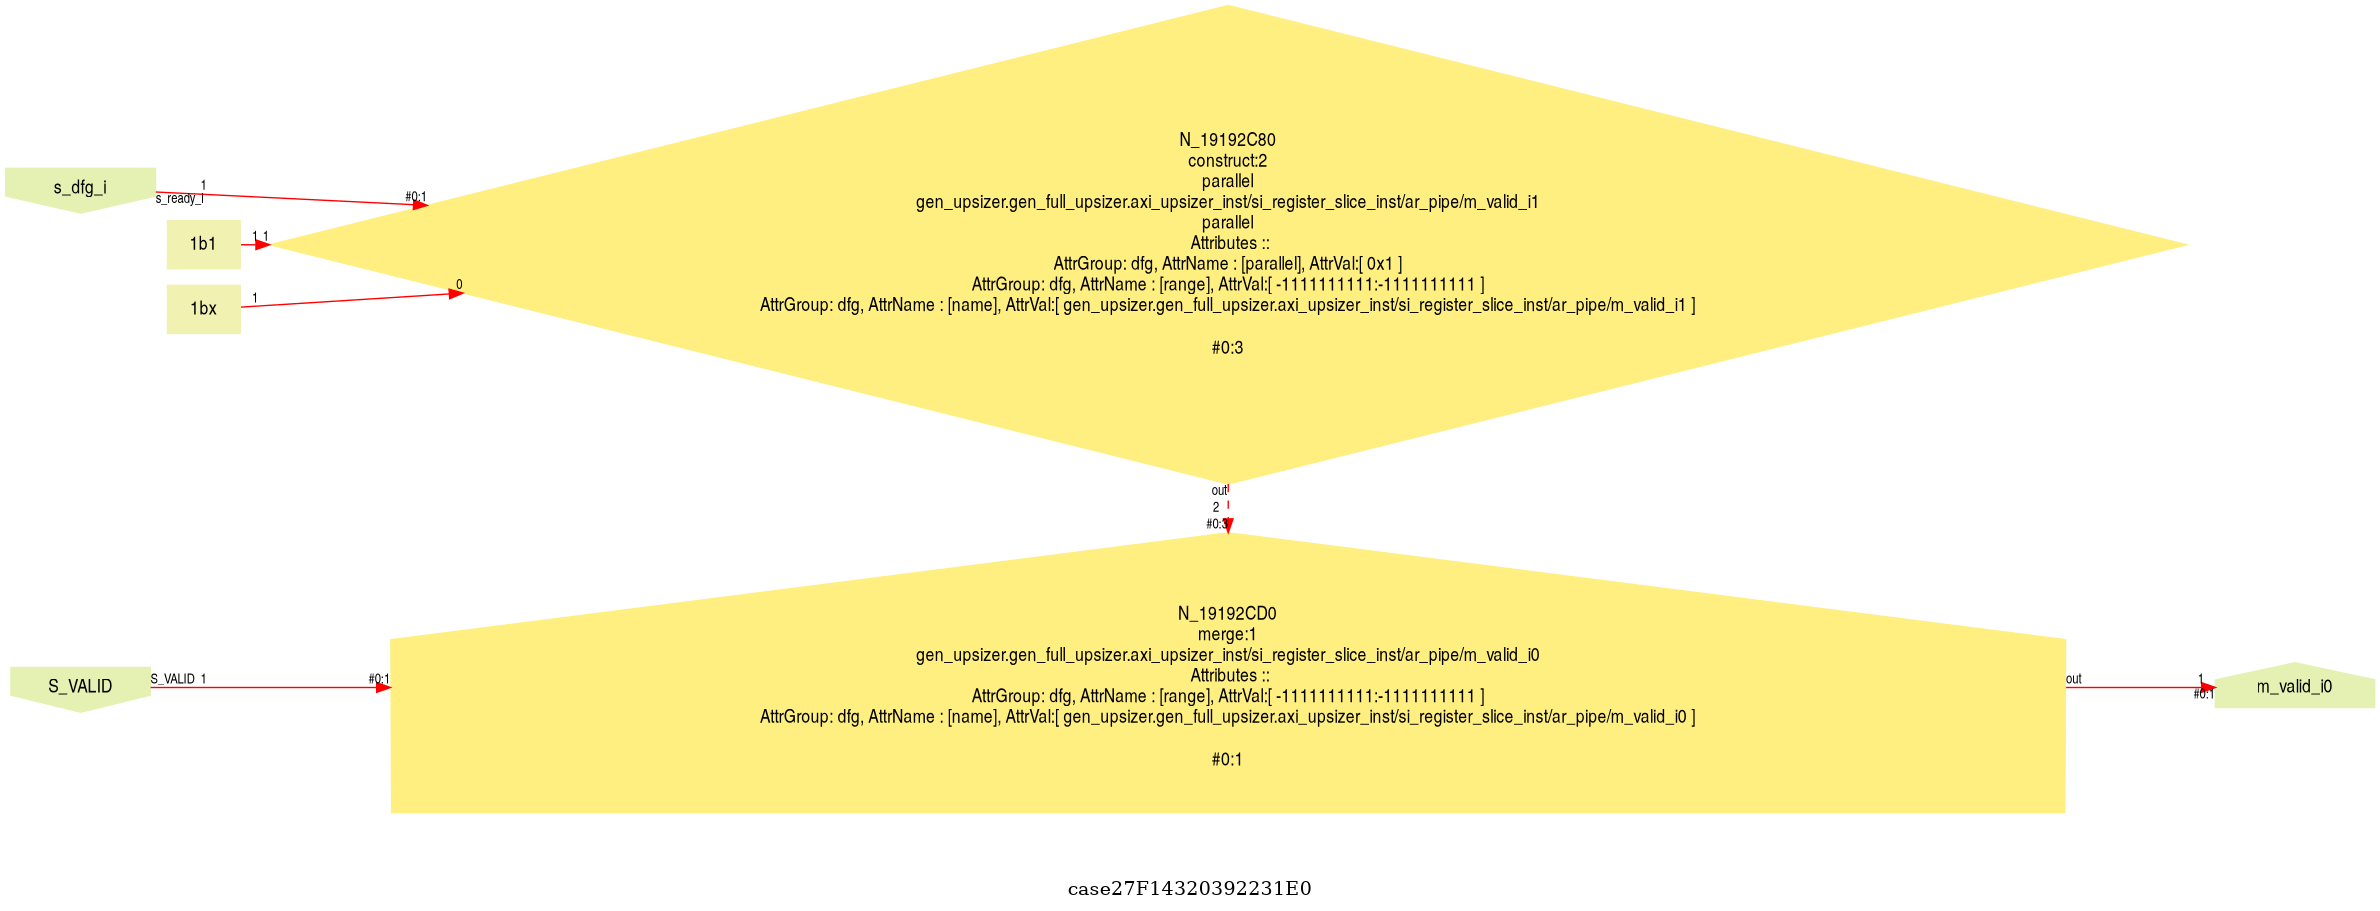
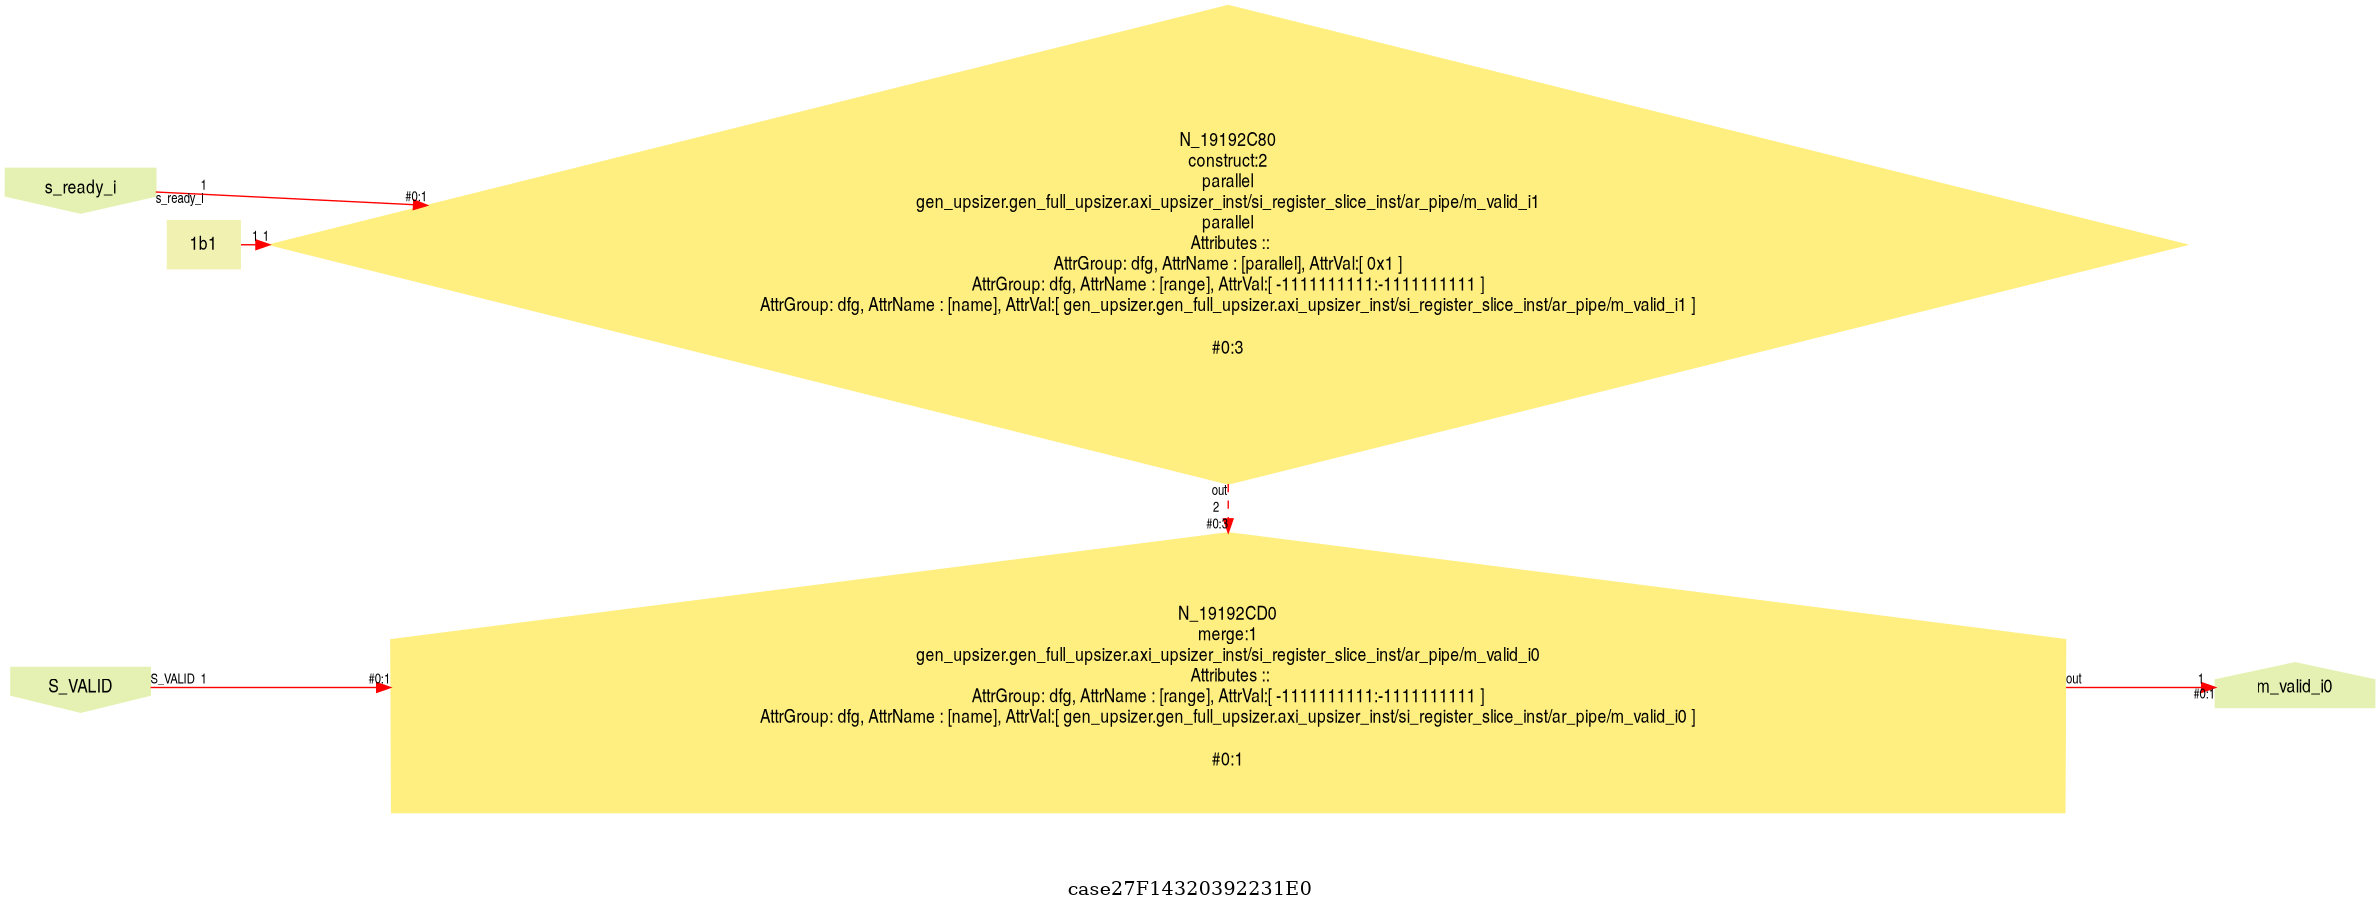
  digraph {
    label=case27F14320392231E0
    rankdir=LR
    ranksep=0.1
    splines=true
    node [color="#e4f1b2" fontname=helveticanarrow shape=invhouse style=filled]
    edge [color="#ff0000" fontname=helveticanarrow fontsize=10 headlabel="#0:1"]
-   n1 [label=s_dfg_i]
+   n1 [label=s_ready_i]
    n2 [label=S_VALID]
    n3 [label=m_valid_i0 shape=house]
    n4 [color="#ffee80" label="N_19192C80\nconstruct:2\nparallel\ngen_upsizer.gen_full_upsizer.axi_upsizer_inst/si_register_slice_inst/ar_pipe/m_valid_i1\nparallel\n Attributes ::\nAttrGroup: dfg, AttrName : [parallel], AttrVal:[ 0x1 ]\nAttrGroup: dfg, AttrName : [range], AttrVal:[ -1111111111:-1111111111 ]\nAttrGroup: dfg, AttrName : [name], AttrVal:[ gen_upsizer.gen_full_upsizer.axi_upsizer_inst/si_register_slice_inst/ar_pipe/m_valid_i1 ]\n\n#0:3\n" shape=diamond]
    n5 [color="#ffee80" label="N_19192CD0\nmerge:1\ngen_upsizer.gen_full_upsizer.axi_upsizer_inst/si_register_slice_inst/ar_pipe/m_valid_i0\n Attributes ::\nAttrGroup: dfg, AttrName : [range], AttrVal:[ -1111111111:-1111111111 ]\nAttrGroup: dfg, AttrName : [name], AttrVal:[ gen_upsizer.gen_full_upsizer.axi_upsizer_inst/si_register_slice_inst/ar_pipe/m_valid_i0 ]\n\n#0:1\n" shape=house]
    n6 [color="#f1f1b2" label="1b1" shape=plaintext]
-   n7 [color="#f1f1b2" label="1bx" shape=plaintext]
    subgraph sub_1 {
      rank=source
      n1
      n2
    }
    subgraph sub_2 {
      rank=sink
      n3
    }
    subgraph sub_3 {
      rank=same
      n4
      n5
    }
    n1 -> n4 [label=1 taillabel=s_ready_i]
    n2 -> n5 [label=1 taillabel=S_VALID]
    n4 -> n5 [constraint=false headlabel="#0:3" label=2 style=dashed taillabel=out]
    n5 -> n3 [label=1 taillabel=out]
    n6 -> n4 [headlabel=1 label=1]
-   n7 -> n4 [headlabel=0 label=1]
  }
